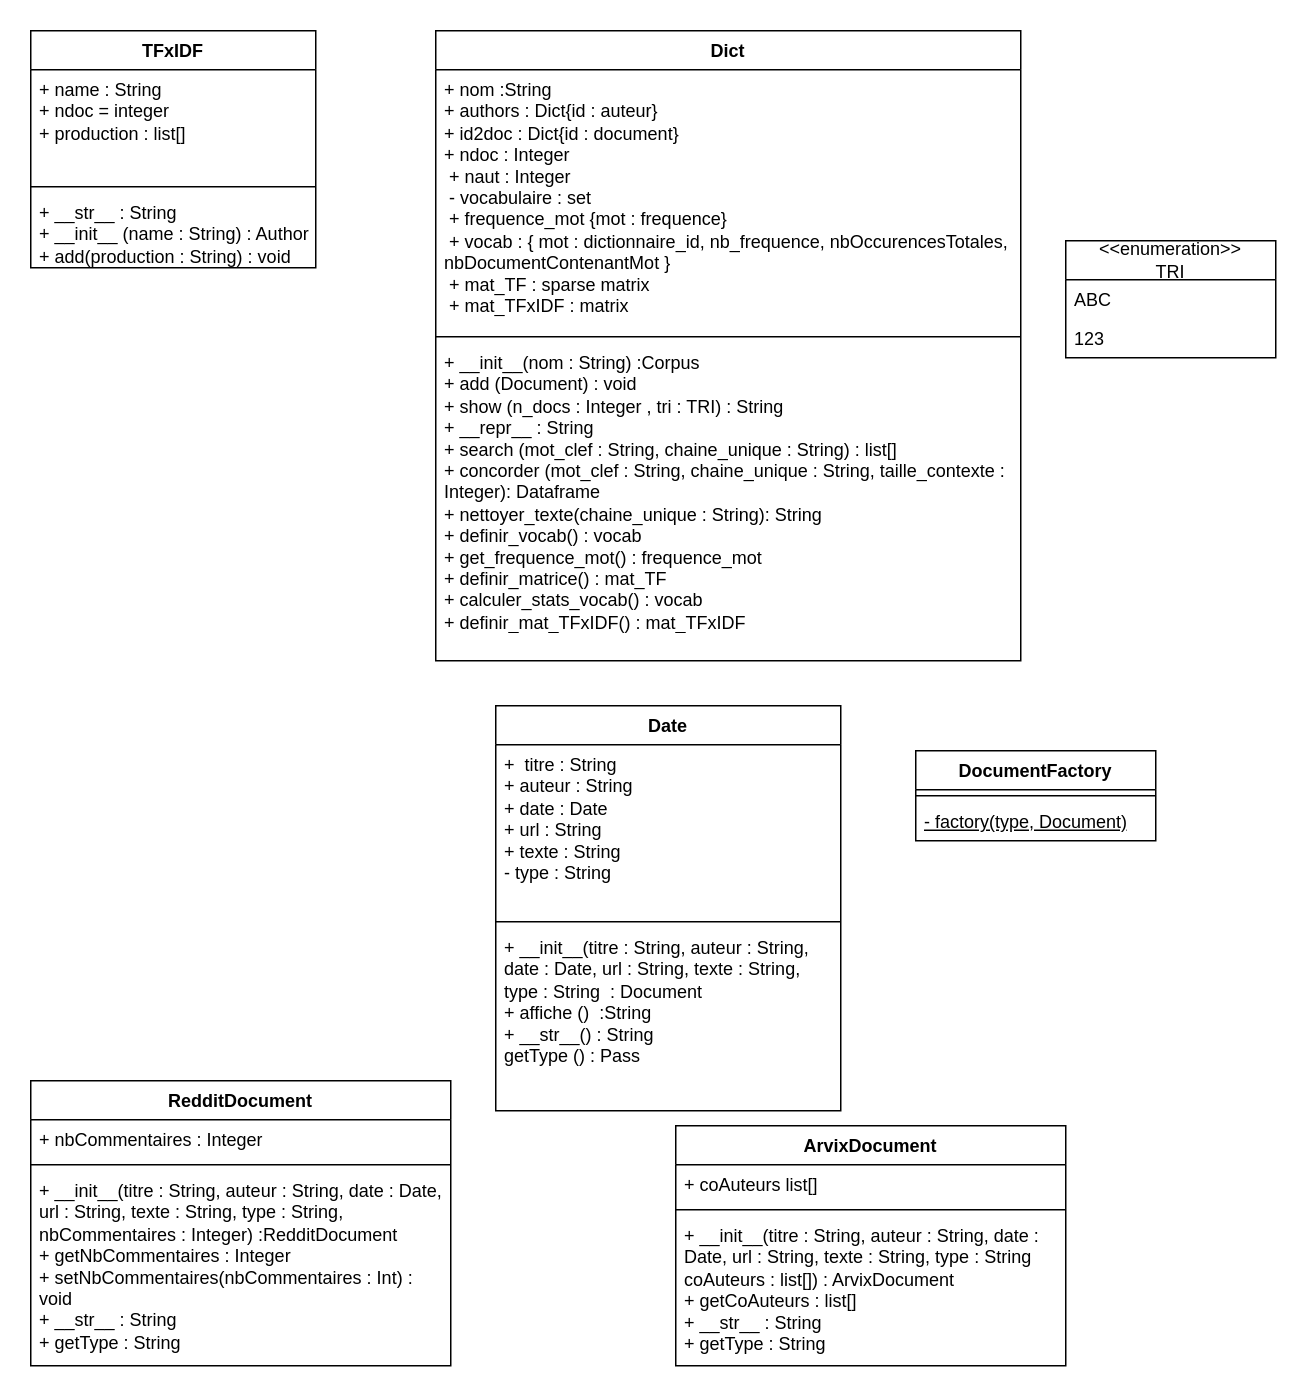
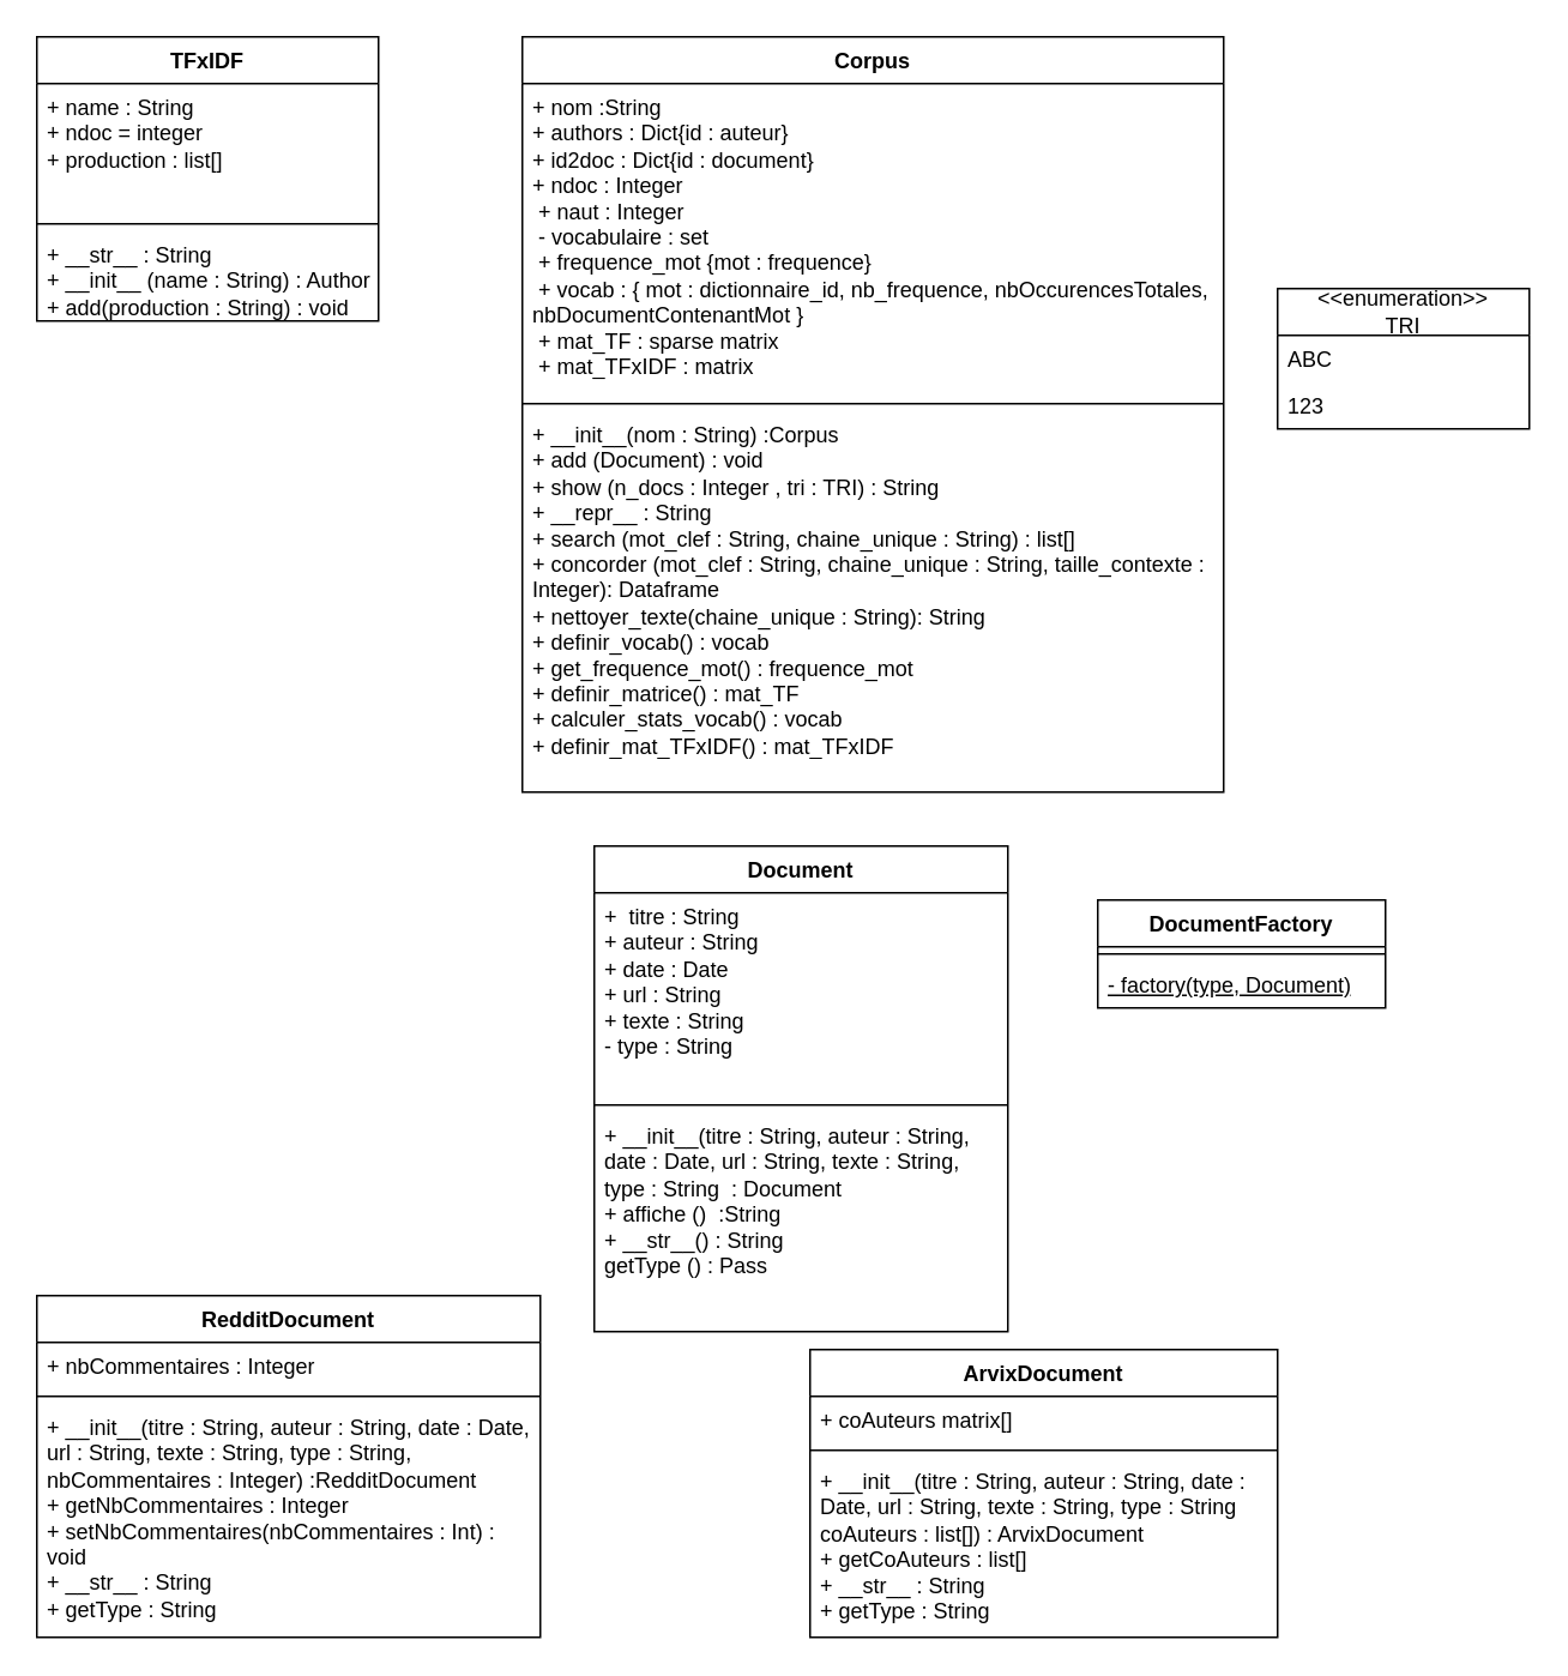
  <mxCell id="0" />
  <mxCell id="1" parent="0" />
  <mxCell id="2" value="DocumentFactory" style="swimlane;fontStyle=1;align=center;verticalAlign=top;childLayout=stackLayout;horizontal=1;startSize=26;horizontalStack=0;resizeParent=1;resizeParentMax=0;resizeLast=0;collapsible=1;marginBottom=0;whiteSpace=wrap;html=1;" vertex="1" parent="1"><mxGeometry x="610" y="500" width="160" height="60" as="geometry" /></mxCell>
  <mxCell id="3" value="" style="line;strokeWidth=1;fillColor=none;align=left;verticalAlign=middle;spacingTop=-1;spacingLeft=3;spacingRight=3;rotatable=0;labelPosition=right;points=[];portConstraint=eastwest;strokeColor=inherit;" vertex="1" parent="2"><mxGeometry y="26" width="160" height="8" as="geometry" /></mxCell>
  <mxCell id="4" value="&lt;u&gt;- factory(type, Document)&lt;/u&gt;" style="text;strokeColor=none;fillColor=none;align=left;verticalAlign=top;spacingLeft=4;spacingRight=4;overflow=hidden;rotatable=0;points=[[0,0.5],[1,0.5]];portConstraint=eastwest;whiteSpace=wrap;html=1;" vertex="1" parent="2"><mxGeometry y="34" width="160" height="26" as="geometry" /></mxCell>
- <mxCell id="5" value="Date" style="swimlane;fontStyle=1;align=center;verticalAlign=top;childLayout=stackLayout;horizontal=1;startSize=26;horizontalStack=0;resizeParent=1;resizeParentMax=0;resizeLast=0;collapsible=1;marginBottom=0;whiteSpace=wrap;html=1;" vertex="1" parent="1"><mxGeometry x="330" y="470" width="230" height="270" as="geometry" /></mxCell>
+ <mxCell id="5" value="Document" style="swimlane;fontStyle=1;align=center;verticalAlign=top;childLayout=stackLayout;horizontal=1;startSize=26;horizontalStack=0;resizeParent=1;resizeParentMax=0;resizeLast=0;collapsible=1;marginBottom=0;whiteSpace=wrap;html=1;" vertex="1" parent="1"><mxGeometry x="330" y="470" width="230" height="270" as="geometry" /></mxCell>
  <mxCell id="6" value="+&amp;nbsp; titre : String&lt;br&gt;+ auteur : String&lt;br&gt;+ date : Date&lt;br&gt;+ url : String&lt;br&gt;+ texte : String&lt;br&gt;- type : String" style="text;strokeColor=none;fillColor=none;align=left;verticalAlign=top;spacingLeft=4;spacingRight=4;overflow=hidden;rotatable=0;points=[[0,0.5],[1,0.5]];portConstraint=eastwest;whiteSpace=wrap;html=1;" vertex="1" parent="5"><mxGeometry y="26" width="230" height="114" as="geometry" /></mxCell>
  <mxCell id="7" value="" style="line;strokeWidth=1;fillColor=none;align=left;verticalAlign=middle;spacingTop=-1;spacingLeft=3;spacingRight=3;rotatable=0;labelPosition=right;points=[];portConstraint=eastwest;strokeColor=inherit;" vertex="1" parent="5"><mxGeometry y="140" width="230" height="8" as="geometry" /></mxCell>
  <mxCell id="8" value="+ __init__(titre : String, auteur : String, date : Date, url : String, texte : String, type : String&amp;nbsp; : Document&lt;br&gt;+ affiche ()&amp;nbsp; :String&lt;br&gt;+ __str__() : String&lt;br&gt;getType () : Pass" style="text;strokeColor=none;fillColor=none;align=left;verticalAlign=top;spacingLeft=4;spacingRight=4;overflow=hidden;rotatable=0;points=[[0,0.5],[1,0.5]];portConstraint=eastwest;whiteSpace=wrap;html=1;" vertex="1" parent="5"><mxGeometry y="148" width="230" height="122" as="geometry" /></mxCell>
  <mxCell id="9" value="RedditDocument" style="swimlane;fontStyle=1;align=center;verticalAlign=top;childLayout=stackLayout;horizontal=1;startSize=26;horizontalStack=0;resizeParent=1;resizeParentMax=0;resizeLast=0;collapsible=1;marginBottom=0;whiteSpace=wrap;html=1;" vertex="1" parent="1"><mxGeometry x="20" y="720" width="280" height="190" as="geometry" /></mxCell>
  <mxCell id="10" value="+ nbCommentaires : Integer&lt;br&gt;" style="text;strokeColor=none;fillColor=none;align=left;verticalAlign=top;spacingLeft=4;spacingRight=4;overflow=hidden;rotatable=0;points=[[0,0.5],[1,0.5]];portConstraint=eastwest;whiteSpace=wrap;html=1;" vertex="1" parent="9"><mxGeometry y="26" width="280" height="26" as="geometry" /></mxCell>
  <mxCell id="11" value="" style="line;strokeWidth=1;fillColor=none;align=left;verticalAlign=middle;spacingTop=-1;spacingLeft=3;spacingRight=3;rotatable=0;labelPosition=right;points=[];portConstraint=eastwest;strokeColor=inherit;" vertex="1" parent="9"><mxGeometry y="52" width="280" height="8" as="geometry" /></mxCell>
  <mxCell id="12" value="+ __init__(titre : String, auteur : String, date : Date, url : String, texte : String, type : String, nbCommentaires : Integer) :RedditDocument&lt;br&gt;+ getNbCommentaires : Integer&lt;br&gt;+ setNbCommentaires(nbCommentaires : Int) : void&lt;br&gt;+ __str__ : String&lt;br&gt;+ getType : String" style="text;strokeColor=none;fillColor=none;align=left;verticalAlign=top;spacingLeft=4;spacingRight=4;overflow=hidden;rotatable=0;points=[[0,0.5],[1,0.5]];portConstraint=eastwest;whiteSpace=wrap;html=1;" vertex="1" parent="9"><mxGeometry y="60" width="280" height="130" as="geometry" /></mxCell>
  <mxCell id="13" value="ArvixDocument" style="swimlane;fontStyle=1;align=center;verticalAlign=top;childLayout=stackLayout;horizontal=1;startSize=26;horizontalStack=0;resizeParent=1;resizeParentMax=0;resizeLast=0;collapsible=1;marginBottom=0;whiteSpace=wrap;html=1;" vertex="1" parent="1"><mxGeometry x="450" y="750" width="260" height="160" as="geometry" /></mxCell>
- <mxCell id="14" value="+ coAuteurs list[]" style="text;strokeColor=none;fillColor=none;align=left;verticalAlign=top;spacingLeft=4;spacingRight=4;overflow=hidden;rotatable=0;points=[[0,0.5],[1,0.5]];portConstraint=eastwest;whiteSpace=wrap;html=1;" vertex="1" parent="13"><mxGeometry y="26" width="260" height="26" as="geometry" /></mxCell>
+ <mxCell id="14" value="+ coAuteurs matrix[]" style="text;strokeColor=none;fillColor=none;align=left;verticalAlign=top;spacingLeft=4;spacingRight=4;overflow=hidden;rotatable=0;points=[[0,0.5],[1,0.5]];portConstraint=eastwest;whiteSpace=wrap;html=1;" vertex="1" parent="13"><mxGeometry y="26" width="260" height="26" as="geometry" /></mxCell>
  <mxCell id="15" value="" style="line;strokeWidth=1;fillColor=none;align=left;verticalAlign=middle;spacingTop=-1;spacingLeft=3;spacingRight=3;rotatable=0;labelPosition=right;points=[];portConstraint=eastwest;strokeColor=inherit;" vertex="1" parent="13"><mxGeometry y="52" width="260" height="8" as="geometry" /></mxCell>
  <mxCell id="16" value="+ __init__(titre : String, auteur : String, date : Date, url : String, texte : String, type : String&amp;nbsp; coAuteurs : list[]) : ArvixDocument&lt;br&gt;+ getCoAuteurs : list[]&lt;br&gt;+ __str__ : String&lt;br&gt;+ getType : String" style="text;strokeColor=none;fillColor=none;align=left;verticalAlign=top;spacingLeft=4;spacingRight=4;overflow=hidden;rotatable=0;points=[[0,0.5],[1,0.5]];portConstraint=eastwest;whiteSpace=wrap;html=1;" vertex="1" parent="13"><mxGeometry y="60" width="260" height="100" as="geometry" /></mxCell>
  <mxCell id="17" value="TFxIDF" style="swimlane;fontStyle=1;align=center;verticalAlign=top;childLayout=stackLayout;horizontal=1;startSize=26;horizontalStack=0;resizeParent=1;resizeParentMax=0;resizeLast=0;collapsible=1;marginBottom=0;whiteSpace=wrap;html=1;" vertex="1" parent="1"><mxGeometry x="20" y="20" width="190" height="158" as="geometry" /></mxCell>
  <mxCell id="18" value="+ name : String&lt;br&gt;+ ndoc = integer&lt;br&gt;+ production : list[]" style="text;strokeColor=none;fillColor=none;align=left;verticalAlign=top;spacingLeft=4;spacingRight=4;overflow=hidden;rotatable=0;points=[[0,0.5],[1,0.5]];portConstraint=eastwest;whiteSpace=wrap;html=1;" vertex="1" parent="17"><mxGeometry y="26" width="190" height="74" as="geometry" /></mxCell>
  <mxCell id="19" value="" style="line;strokeWidth=1;fillColor=none;align=left;verticalAlign=middle;spacingTop=-1;spacingLeft=3;spacingRight=3;rotatable=0;labelPosition=right;points=[];portConstraint=eastwest;strokeColor=inherit;" vertex="1" parent="17"><mxGeometry y="100" width="190" height="8" as="geometry" /></mxCell>
  <mxCell id="20" value="+ __str__ : String&lt;br&gt;+ __init__ (name : String) : Author&lt;br&gt;+ add(production : String) : void" style="text;strokeColor=none;fillColor=none;align=left;verticalAlign=top;spacingLeft=4;spacingRight=4;overflow=hidden;rotatable=0;points=[[0,0.5],[1,0.5]];portConstraint=eastwest;whiteSpace=wrap;html=1;" vertex="1" parent="17"><mxGeometry y="108" width="190" height="50" as="geometry" /></mxCell>
- <mxCell id="21" value="Dict" style="swimlane;fontStyle=1;align=center;verticalAlign=top;childLayout=stackLayout;horizontal=1;startSize=26;horizontalStack=0;resizeParent=1;resizeParentMax=0;resizeLast=0;collapsible=1;marginBottom=0;whiteSpace=wrap;html=1;" vertex="1" parent="1"><mxGeometry x="290" y="20" width="390" height="420" as="geometry" /></mxCell>
+ <mxCell id="21" value="Corpus" style="swimlane;fontStyle=1;align=center;verticalAlign=top;childLayout=stackLayout;horizontal=1;startSize=26;horizontalStack=0;resizeParent=1;resizeParentMax=0;resizeLast=0;collapsible=1;marginBottom=0;whiteSpace=wrap;html=1;" vertex="1" parent="1"><mxGeometry x="290" y="20" width="390" height="420" as="geometry" /></mxCell>
  <mxCell id="22" value="+ nom :String&lt;br&gt;+ authors : Dict{id : auteur}&lt;br&gt;+ id2doc : Dict{id : document}&lt;br&gt;+ ndoc : Integer&lt;br&gt;&amp;nbsp;+ naut : Integer&lt;br&gt;&amp;nbsp;- vocabulaire : set&lt;br&gt;&amp;nbsp;+ frequence_mot {mot : frequence}&lt;br&gt;&amp;nbsp;+ vocab : { mot : dictionnaire_id, nb_frequence, nbOccurencesTotales, nbDocumentContenantMot }&lt;br&gt;&amp;nbsp;+ mat_TF : sparse matrix&lt;br&gt;&amp;nbsp;+ mat_TFxIDF : matrix&lt;br&gt;" style="text;strokeColor=none;fillColor=none;align=left;verticalAlign=top;spacingLeft=4;spacingRight=4;overflow=hidden;rotatable=0;points=[[0,0.5],[1,0.5]];portConstraint=eastwest;whiteSpace=wrap;html=1;" vertex="1" parent="21"><mxGeometry y="26" width="390" height="174" as="geometry" /></mxCell>
  <mxCell id="23" value="" style="line;strokeWidth=1;fillColor=none;align=left;verticalAlign=middle;spacingTop=-1;spacingLeft=3;spacingRight=3;rotatable=0;labelPosition=right;points=[];portConstraint=eastwest;strokeColor=inherit;" vertex="1" parent="21"><mxGeometry y="200" width="390" height="8" as="geometry" /></mxCell>
  <mxCell id="24" value="+ __init__(nom : String) :Corpus&lt;br&gt;+ add (Document) : void&lt;br&gt;+ show (n_docs : Integer , tri : TRI) : String&lt;br&gt;+ __repr__ : String&lt;br&gt;+ search (mot_clef : String, chaine_unique : String) : list[]&lt;br&gt;+ concorder (mot_clef : String, chaine_unique : String, taille_contexte : Integer): Dataframe&lt;br&gt;+ nettoyer_texte(chaine_unique : String): String&lt;br&gt;+ definir_vocab() : vocab&lt;br&gt;+ get_frequence_mot() : frequence_mot&lt;br&gt;+ definir_matrice() : mat_TF&lt;br&gt;+ calculer_stats_vocab() : vocab&lt;br&gt;+ definir_mat_TFxIDF() : mat_TFxIDF" style="text;strokeColor=none;fillColor=none;align=left;verticalAlign=top;spacingLeft=4;spacingRight=4;overflow=hidden;rotatable=0;points=[[0,0.5],[1,0.5]];portConstraint=eastwest;whiteSpace=wrap;html=1;" vertex="1" parent="21"><mxGeometry y="208" width="390" height="212" as="geometry" /></mxCell>
  <mxCell id="25" value="&amp;lt;&amp;lt;enumeration&amp;gt;&amp;gt;&lt;br&gt;TRI" style="swimlane;fontStyle=0;childLayout=stackLayout;horizontal=1;startSize=26;fillColor=none;horizontalStack=0;resizeParent=1;resizeParentMax=0;resizeLast=0;collapsible=1;marginBottom=0;whiteSpace=wrap;html=1;" vertex="1" parent="1"><mxGeometry x="710" y="160" width="140" height="78" as="geometry" /></mxCell>
  <mxCell id="26" value="ABC" style="text;strokeColor=none;fillColor=none;align=left;verticalAlign=top;spacingLeft=4;spacingRight=4;overflow=hidden;rotatable=0;points=[[0,0.5],[1,0.5]];portConstraint=eastwest;whiteSpace=wrap;html=1;" vertex="1" parent="25"><mxGeometry y="26" width="140" height="26" as="geometry" /></mxCell>
  <mxCell id="27" value="123" style="text;strokeColor=none;fillColor=none;align=left;verticalAlign=top;spacingLeft=4;spacingRight=4;overflow=hidden;rotatable=0;points=[[0,0.5],[1,0.5]];portConstraint=eastwest;whiteSpace=wrap;html=1;" vertex="1" parent="25"><mxGeometry y="52" width="140" height="26" as="geometry" /></mxCell>
